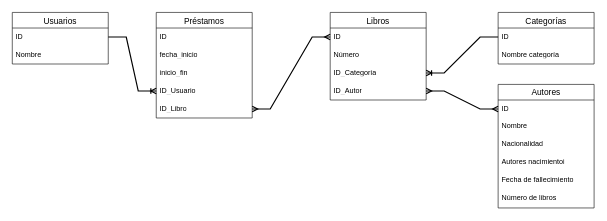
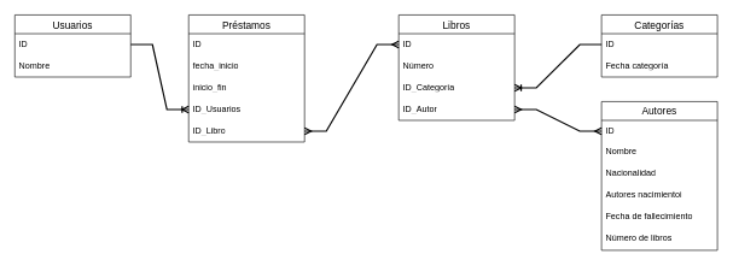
  <mxCell id="0" />
  <mxCell id="1" parent="0" />
  <mxCell id="2" value="Usuarios" style="swimlane;fontStyle=0;childLayout=stackLayout;horizontal=1;startSize=26;horizontalStack=0;resizeParent=1;resizeParentMax=0;resizeLast=0;collapsible=1;marginBottom=0;align=center;fontSize=14;" vertex="1" parent="1"><mxGeometry x="20" y="20" width="160" height="86" as="geometry" /></mxCell>
  <mxCell id="3" value="ID" style="text;strokeColor=none;fillColor=none;spacingLeft=4;spacingRight=4;overflow=hidden;rotatable=0;points=[[0,0.5],[1,0.5]];portConstraint=eastwest;fontSize=12;whiteSpace=wrap;html=1;" vertex="1" parent="2"><mxGeometry y="26" width="160" height="30" as="geometry" /></mxCell>
  <mxCell id="4" value="Nombre" style="text;strokeColor=none;fillColor=none;spacingLeft=4;spacingRight=4;overflow=hidden;rotatable=0;points=[[0,0.5],[1,0.5]];portConstraint=eastwest;fontSize=12;whiteSpace=wrap;html=1;" vertex="1" parent="2"><mxGeometry y="56" width="160" height="30" as="geometry" /></mxCell>
  <mxCell id="5" value="Libros" style="swimlane;fontStyle=0;childLayout=stackLayout;horizontal=1;startSize=26;horizontalStack=0;resizeParent=1;resizeParentMax=0;resizeLast=0;collapsible=1;marginBottom=0;align=center;fontSize=14;" vertex="1" parent="1"><mxGeometry x="550" y="20" width="160" height="146" as="geometry" /></mxCell>
  <mxCell id="6" value="ID" style="text;strokeColor=none;fillColor=none;spacingLeft=4;spacingRight=4;overflow=hidden;rotatable=0;points=[[0,0.5],[1,0.5]];portConstraint=eastwest;fontSize=12;whiteSpace=wrap;html=1;" vertex="1" parent="5"><mxGeometry y="26" width="160" height="30" as="geometry" /></mxCell>
  <mxCell id="7" value="Número" style="text;strokeColor=none;fillColor=none;spacingLeft=4;spacingRight=4;overflow=hidden;rotatable=0;points=[[0,0.5],[1,0.5]];portConstraint=eastwest;fontSize=12;whiteSpace=wrap;html=1;" vertex="1" parent="5"><mxGeometry y="56" width="160" height="30" as="geometry" /></mxCell>
  <mxCell id="8" value="ID_Categoría" style="text;strokeColor=none;fillColor=none;spacingLeft=4;spacingRight=4;overflow=hidden;rotatable=0;points=[[0,0.5],[1,0.5]];portConstraint=eastwest;fontSize=12;whiteSpace=wrap;html=1;" vertex="1" parent="5"><mxGeometry y="86" width="160" height="30" as="geometry" /></mxCell>
  <mxCell id="9" value="ID_Autor" style="text;strokeColor=none;fillColor=none;spacingLeft=4;spacingRight=4;overflow=hidden;rotatable=0;points=[[0,0.5],[1,0.5]];portConstraint=eastwest;fontSize=12;whiteSpace=wrap;html=1;" vertex="1" parent="5"><mxGeometry y="116" width="160" height="30" as="geometry" /></mxCell>
  <mxCell id="10" value="Préstamos" style="swimlane;fontStyle=0;childLayout=stackLayout;horizontal=1;startSize=26;horizontalStack=0;resizeParent=1;resizeParentMax=0;resizeLast=0;collapsible=1;marginBottom=0;align=center;fontSize=14;" vertex="1" parent="1"><mxGeometry x="260" y="20" width="160" height="176" as="geometry" /></mxCell>
  <mxCell id="11" value="ID" style="text;strokeColor=none;fillColor=none;spacingLeft=4;spacingRight=4;overflow=hidden;rotatable=0;points=[[0,0.5],[1,0.5]];portConstraint=eastwest;fontSize=12;whiteSpace=wrap;html=1;" vertex="1" parent="10"><mxGeometry y="26" width="160" height="30" as="geometry" /></mxCell>
  <mxCell id="12" value="fecha_inicio" style="text;strokeColor=none;fillColor=none;spacingLeft=4;spacingRight=4;overflow=hidden;rotatable=0;points=[[0,0.5],[1,0.5]];portConstraint=eastwest;fontSize=12;whiteSpace=wrap;html=1;" vertex="1" parent="10"><mxGeometry y="56" width="160" height="30" as="geometry" /></mxCell>
  <mxCell id="13" value="inicio_fin" style="text;strokeColor=none;fillColor=none;spacingLeft=4;spacingRight=4;overflow=hidden;rotatable=0;points=[[0,0.5],[1,0.5]];portConstraint=eastwest;fontSize=12;whiteSpace=wrap;html=1;" vertex="1" parent="10"><mxGeometry y="86" width="160" height="30" as="geometry" /></mxCell>
- <mxCell id="14" value="ID_Usuario" style="text;strokeColor=none;fillColor=none;spacingLeft=4;spacingRight=4;overflow=hidden;rotatable=0;points=[[0,0.5],[1,0.5]];portConstraint=eastwest;fontSize=12;whiteSpace=wrap;html=1;" vertex="1" parent="10"><mxGeometry y="116" width="160" height="30" as="geometry" /></mxCell>
+ <mxCell id="14" value="ID_Usuarios" style="text;strokeColor=none;fillColor=none;spacingLeft=4;spacingRight=4;overflow=hidden;rotatable=0;points=[[0,0.5],[1,0.5]];portConstraint=eastwest;fontSize=12;whiteSpace=wrap;html=1;" vertex="1" parent="10"><mxGeometry y="116" width="160" height="30" as="geometry" /></mxCell>
  <mxCell id="15" value="ID_Libro" style="text;strokeColor=none;fillColor=none;spacingLeft=4;spacingRight=4;overflow=hidden;rotatable=0;points=[[0,0.5],[1,0.5]];portConstraint=eastwest;fontSize=12;whiteSpace=wrap;html=1;" vertex="1" parent="10"><mxGeometry y="146" width="160" height="30" as="geometry" /></mxCell>
  <mxCell id="16" value="Autores" style="swimlane;fontStyle=0;childLayout=stackLayout;horizontal=1;startSize=26;horizontalStack=0;resizeParent=1;resizeParentMax=0;resizeLast=0;collapsible=1;marginBottom=0;align=center;fontSize=14;" vertex="1" parent="1"><mxGeometry x="830" y="140" width="160" height="206" as="geometry" /></mxCell>
  <mxCell id="17" value="ID" style="text;strokeColor=none;fillColor=none;spacingLeft=4;spacingRight=4;overflow=hidden;rotatable=0;points=[[0,0.5],[1,0.5]];portConstraint=eastwest;fontSize=12;whiteSpace=wrap;html=1;" vertex="1" parent="16"><mxGeometry y="26" width="160" height="30" as="geometry" /></mxCell>
  <mxCell id="18" value="Nombre" style="text;strokeColor=none;fillColor=none;spacingLeft=4;spacingRight=4;overflow=hidden;rotatable=0;points=[[0,0.5],[1,0.5]];portConstraint=eastwest;fontSize=12;whiteSpace=wrap;html=1;" vertex="1" parent="16"><mxGeometry y="56" width="160" height="30" as="geometry" /></mxCell>
  <mxCell id="19" value="Nacionalidad" style="text;strokeColor=none;fillColor=none;spacingLeft=4;spacingRight=4;overflow=hidden;rotatable=0;points=[[0,0.5],[1,0.5]];portConstraint=eastwest;fontSize=12;whiteSpace=wrap;html=1;" vertex="1" parent="16"><mxGeometry y="86" width="160" height="30" as="geometry" /></mxCell>
  <mxCell id="20" value="Autores nacimientoi" style="text;strokeColor=none;fillColor=none;spacingLeft=4;spacingRight=4;overflow=hidden;rotatable=0;points=[[0,0.5],[1,0.5]];portConstraint=eastwest;fontSize=12;whiteSpace=wrap;html=1;" vertex="1" parent="16"><mxGeometry y="116" width="160" height="30" as="geometry" /></mxCell>
  <mxCell id="21" value="Fecha de fallecimiento" style="text;strokeColor=none;fillColor=none;spacingLeft=4;spacingRight=4;overflow=hidden;rotatable=0;points=[[0,0.5],[1,0.5]];portConstraint=eastwest;fontSize=12;whiteSpace=wrap;html=1;" vertex="1" parent="16"><mxGeometry y="146" width="160" height="30" as="geometry" /></mxCell>
  <mxCell id="22" value="Número de libros" style="text;strokeColor=none;fillColor=none;spacingLeft=4;spacingRight=4;overflow=hidden;rotatable=0;points=[[0,0.5],[1,0.5]];portConstraint=eastwest;fontSize=12;whiteSpace=wrap;html=1;" vertex="1" parent="16"><mxGeometry y="176" width="160" height="30" as="geometry" /></mxCell>
  <mxCell id="23" value="Categorías" style="swimlane;fontStyle=0;childLayout=stackLayout;horizontal=1;startSize=26;horizontalStack=0;resizeParent=1;resizeParentMax=0;resizeLast=0;collapsible=1;marginBottom=0;align=center;fontSize=14;" vertex="1" parent="1"><mxGeometry x="830" y="20" width="160" height="86" as="geometry" /></mxCell>
  <mxCell id="24" value="ID" style="text;strokeColor=none;fillColor=none;spacingLeft=4;spacingRight=4;overflow=hidden;rotatable=0;points=[[0,0.5],[1,0.5]];portConstraint=eastwest;fontSize=12;whiteSpace=wrap;html=1;" vertex="1" parent="23"><mxGeometry y="26" width="160" height="30" as="geometry" /></mxCell>
- <mxCell id="25" value="Nombre categoría" style="text;strokeColor=none;fillColor=none;spacingLeft=4;spacingRight=4;overflow=hidden;rotatable=0;points=[[0,0.5],[1,0.5]];portConstraint=eastwest;fontSize=12;whiteSpace=wrap;html=1;" vertex="1" parent="23"><mxGeometry y="56" width="160" height="30" as="geometry" /></mxCell>
+ <mxCell id="25" value="Fecha categoría" style="text;strokeColor=none;fillColor=none;spacingLeft=4;spacingRight=4;overflow=hidden;rotatable=0;points=[[0,0.5],[1,0.5]];portConstraint=eastwest;fontSize=12;whiteSpace=wrap;html=1;" vertex="1" parent="23"><mxGeometry y="56" width="160" height="30" as="geometry" /></mxCell>
  <mxCell id="26" value="" style="edgeStyle=entityRelationEdgeStyle;fontSize=12;html=1;endArrow=ERoneToMany;rounded=0;exitX=1;exitY=0.5;exitDx=0;exitDy=0;entryX=0;entryY=0.5;entryDx=0;entryDy=0;strokeWidth=2;" edge="1" parent="1" source="3" target="14"><mxGeometry width="100" height="100" relative="1" as="geometry"><mxPoint x="70" y="270" as="sourcePoint" /><mxPoint x="170" y="170" as="targetPoint" /></mxGeometry></mxCell>
  <mxCell id="27" value="" style="edgeStyle=entityRelationEdgeStyle;fontSize=12;html=1;endArrow=ERoneToMany;rounded=0;exitX=0;exitY=0.5;exitDx=0;exitDy=0;strokeWidth=2;" edge="1" parent="1" source="24" target="8"><mxGeometry width="100" height="100" relative="1" as="geometry"><mxPoint x="780" y="216" as="sourcePoint" /><mxPoint x="880" y="116" as="targetPoint" /><Array as="points"><mxPoint x="780" y="220" /></Array></mxGeometry></mxCell>
  <mxCell id="28" value="" style="edgeStyle=entityRelationEdgeStyle;fontSize=12;html=1;endArrow=ERmany;startArrow=ERmany;rounded=0;entryX=0;entryY=0.5;entryDx=0;entryDy=0;exitX=1;exitY=0.5;exitDx=0;exitDy=0;strokeWidth=2;" edge="1" parent="1" source="9" target="17"><mxGeometry width="100" height="100" relative="1" as="geometry"><mxPoint x="730" y="390" as="sourcePoint" /><mxPoint x="830" y="290" as="targetPoint" /></mxGeometry></mxCell>
  <mxCell id="29" value="" style="edgeStyle=entityRelationEdgeStyle;fontSize=12;html=1;endArrow=ERmany;startArrow=ERmany;rounded=0;entryX=0;entryY=0.5;entryDx=0;entryDy=0;strokeWidth=2;" edge="1" parent="1" source="15" target="6"><mxGeometry width="100" height="100" relative="1" as="geometry"><mxPoint x="530" y="150" as="sourcePoint" /><mxPoint x="670" y="30" as="targetPoint" /></mxGeometry></mxCell>
